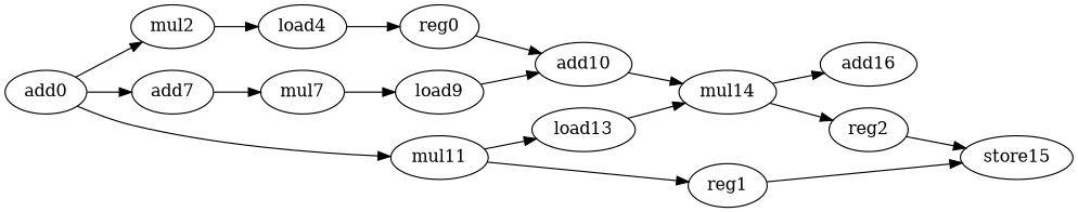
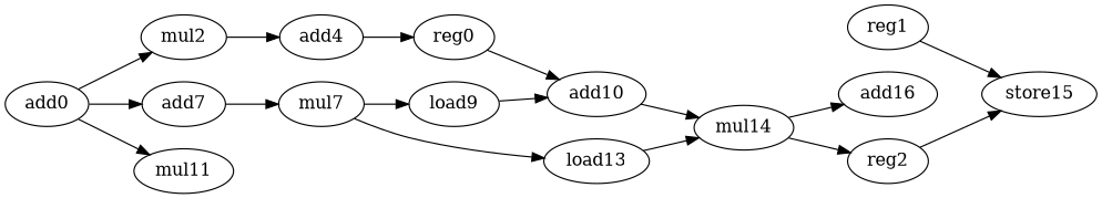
  digraph {
    rankdir=LR
    node [opcode=mul]
    edge [operand=0]
    mul2
    add0 [opcode=add]
    n3 [label=add7 opcode=add]
    mul11
-   load4 [opcode=load]
+   load4 [opcode=load label=add4]
    mul7
    load13 [opcode=load]
    reg1 [opcode=reg]
    reg0 [opcode=reg]
    add10 [opcode=add]
    load9 [opcode=load]
    mul14
    add16 [opcode=add]
    reg2 [opcode=reg]
    store15 [opcode=store]
    mul2 -> load4
    add0 -> mul2 [operand=1]
    add0 -> n3
    add0 -> mul11 [operand=1]
    n3 -> mul7 [operand=1]
-   mul11 -> load13
-   mul11 -> reg1 [operand=1]
+   mul7 -> load13
    load4 -> reg0 [operand=1]
    mul7 -> load9
    load13 -> mul14
    reg1 -> store15 [operand=1]
    reg0 -> add10 [operand=1]
    add10 -> mul14 [operand=1]
    load9 -> add10
    mul14 -> add16
    mul14 -> reg2
    reg2 -> store15
  }
